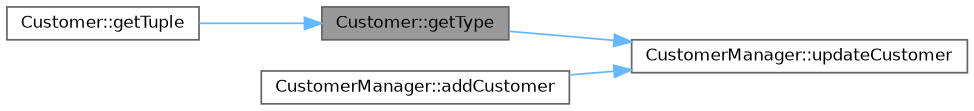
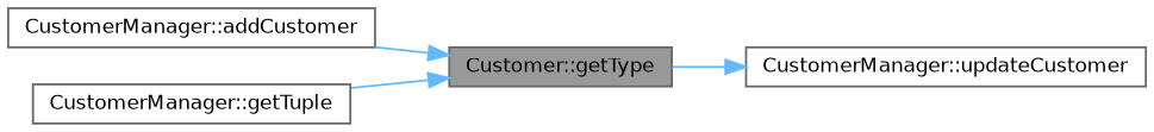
  digraph {
    rankdir=RL
    node [color=grey40 fillcolor=white fontname=Helvetica fontsize=10 shape=box style=filled]
    edge [color=steelblue1 dir=back fontname=Helvetica fontsize=10 labelfontname=Helvetica labelfontsize=10 style=solid]
    n1 [color=gray40 fillcolor=grey60 fontcolor=black height=0.2 label="Customer::getType" width=0.4]
    n2 [height=0.2 label="CustomerManager::addCustomer" width=0.4]
-   n3 [height=0.2 label="Customer::getTuple" width=0.4]
+   n3 [height=0.2 label="CustomerManager::getTuple" width=0.4]
    n4 [height=0.2 label="CustomerManager::updateCustomer" width=0.4]
-   n4 -> n2
+   n1 -> n2
    n1 -> n3
    n4 -> n1
  }
